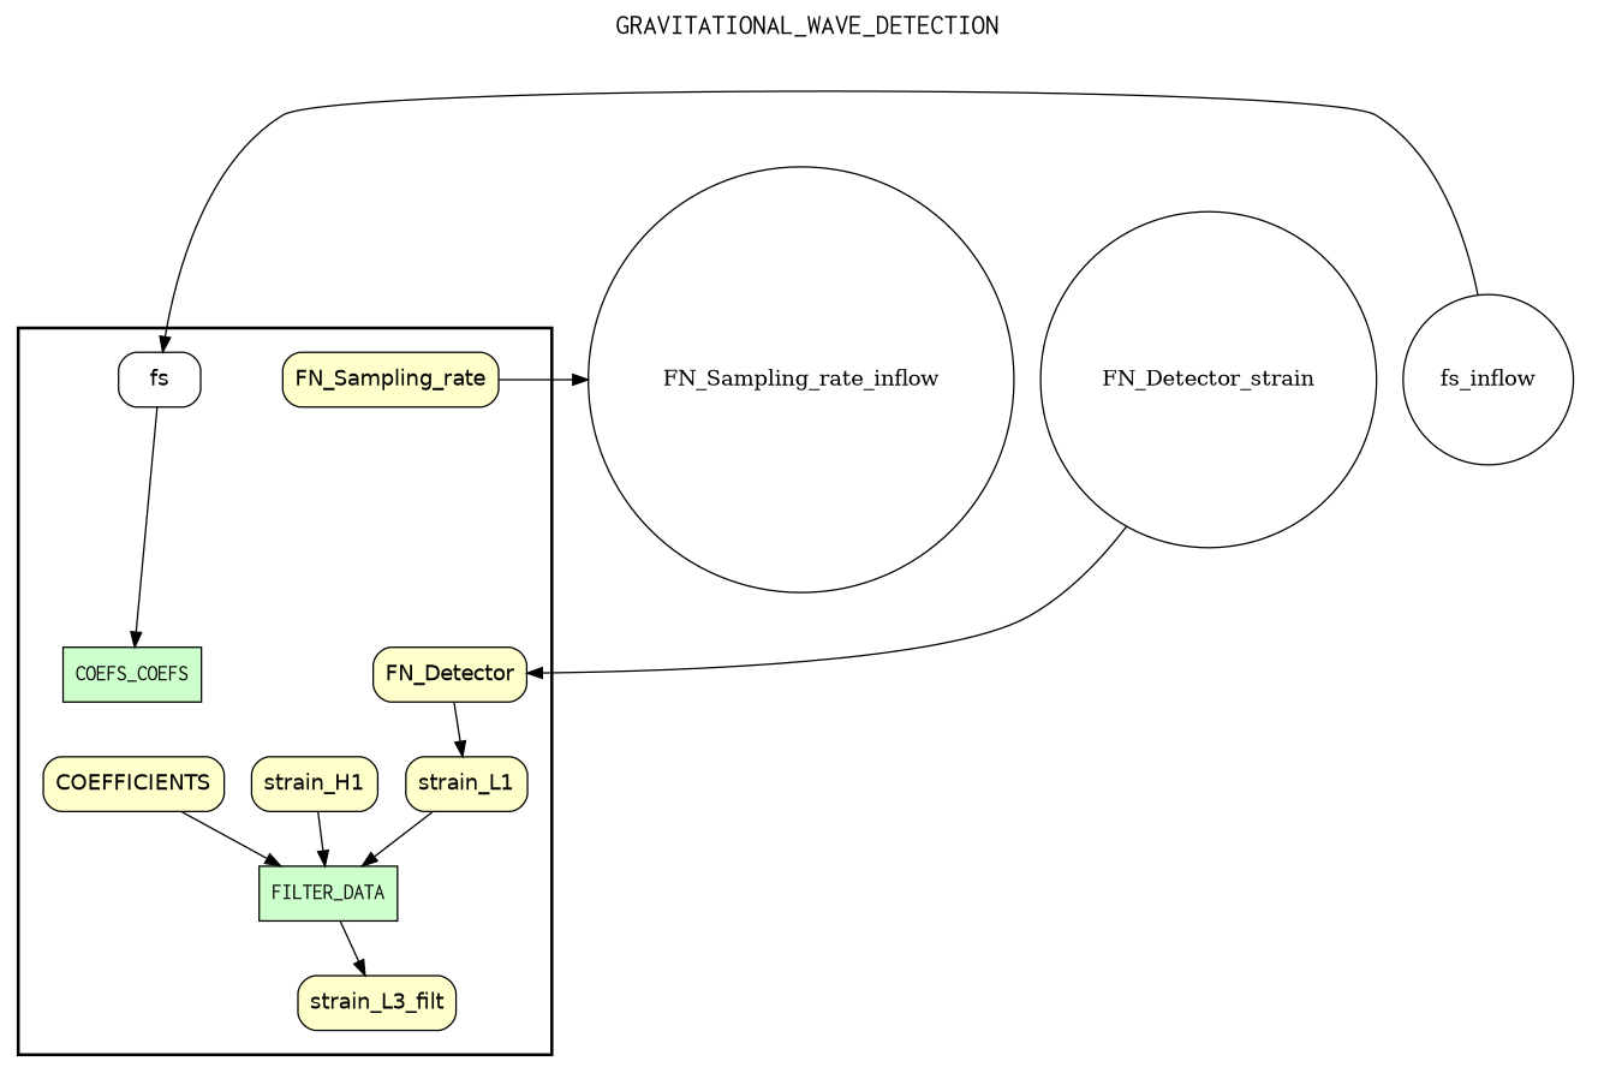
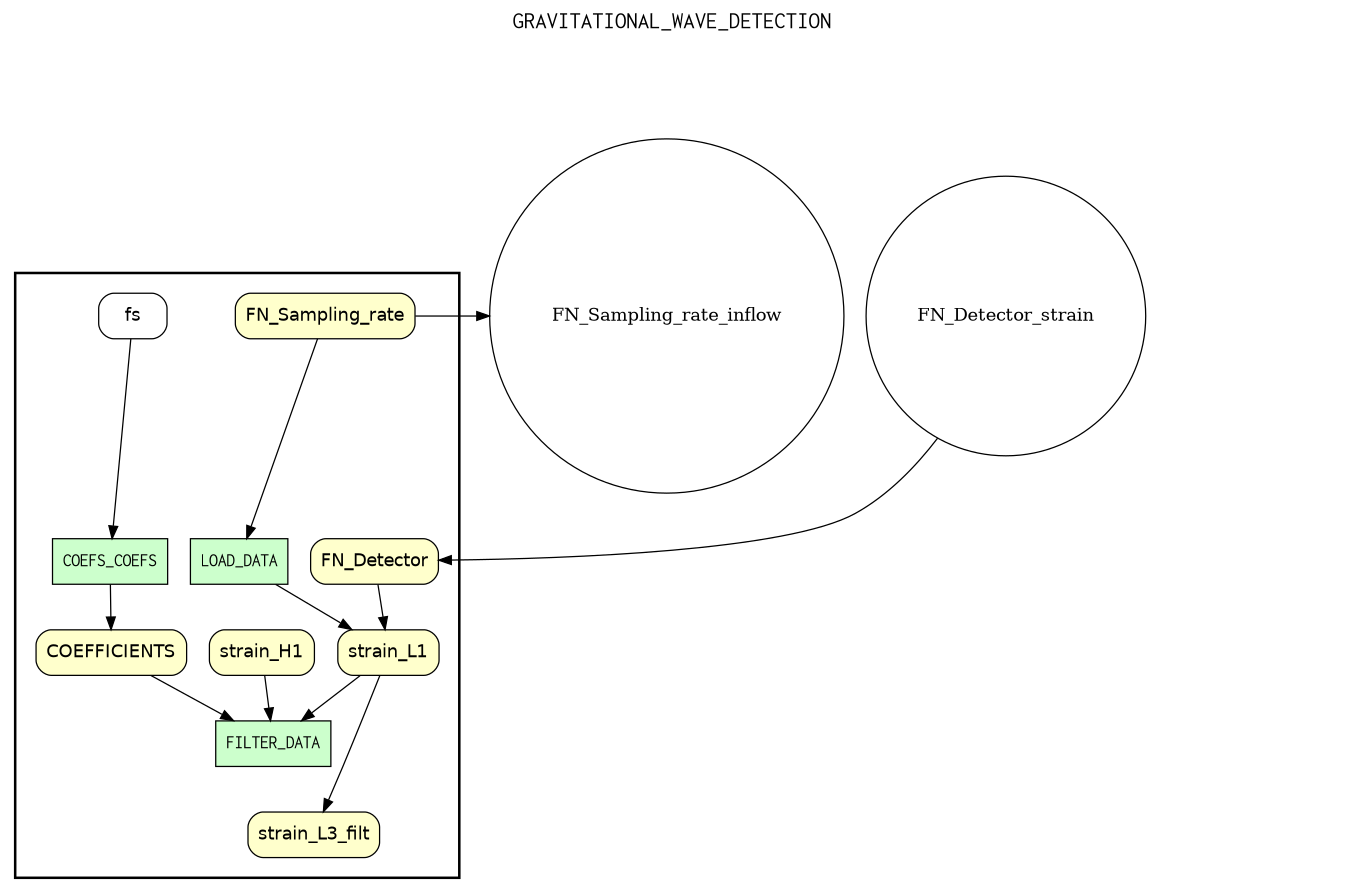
  digraph {
    fontname=Courier
    fontsize=18
    label=GRAVITATIONAL_WAVE_DETECTION
    labelloc=t
    rankdir=TB
    node [fillcolor="#FFFFCC" fontname=Helvetica peripheries=1 shape=box style="rounded,filled"]
    n1 [fillcolor="#CCFFCC" fontname=Courier label=COEFS_COEFS style=filled]
+   LOAD_DATA [fillcolor="#CCFFCC" fontname=Courier style=filled]
    FILTER_DATA [fillcolor="#CCFFCC" fontname=Courier style=filled]
    FN_Detector
    FN_Sampling_rate
    strain_H1
    strain_L1
    COEFFICIENTS
    n9 [label=strain_L3_filt]
    fs [fillcolor="#FFFFFF"]
-   fs_inflow [fillcolor="#FFFFFF" shape=circle width=0.2 fontname="" style=""]
    n12 [fillcolor="#FFFFFF" label=FN_Detector_strain shape=circle width=0.2 fontname="" style=""]
    FN_Sampling_rate_inflow [fillcolor="#FFFFFF" shape=circle width=0.2 fontname="" style=""]
    subgraph cluster_1 {
      color=black
      label=""
      penwidth=2
      subgraph cluster_2 {
        color=white
        label=""
        penwidth=2
        n1
+       LOAD_DATA
        FILTER_DATA
        FN_Detector
        FN_Sampling_rate
        strain_H1
        strain_L1
        COEFFICIENTS
        n9
        fs
      }
    }
    subgraph cluster_3 {
      color=white
      label=""
      penwidth=2
      subgraph cluster_4 {
        color=white
        label=""
        penwidth=2
-       fs_inflow
        n12
        FN_Sampling_rate_inflow
      }
    }
    subgraph cluster_5 {
      color=white
      label=""
      penwidth=2
      subgraph cluster_6 {
        color=white
        label=""
        penwidth=2
      }
    }
-   FILTER_DATA -> n9
+   n1 -> COEFFICIENTS
+   LOAD_DATA -> strain_L1
+   strain_L1 -> n9
    FN_Detector -> strain_L1
+   FN_Sampling_rate -> LOAD_DATA
    FN_Sampling_rate -> FN_Sampling_rate_inflow
    strain_H1 -> FILTER_DATA
    strain_L1 -> FILTER_DATA
    COEFFICIENTS -> FILTER_DATA
    fs -> n1
-   fs_inflow -> fs
    n12 -> FN_Detector
  }
